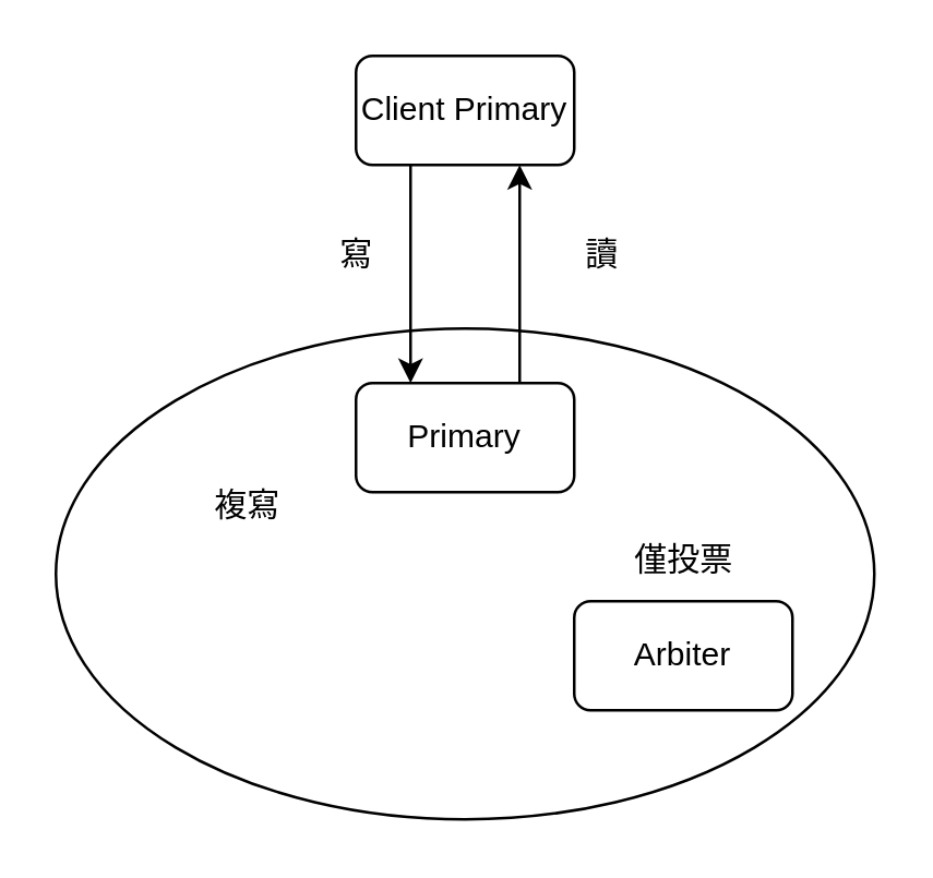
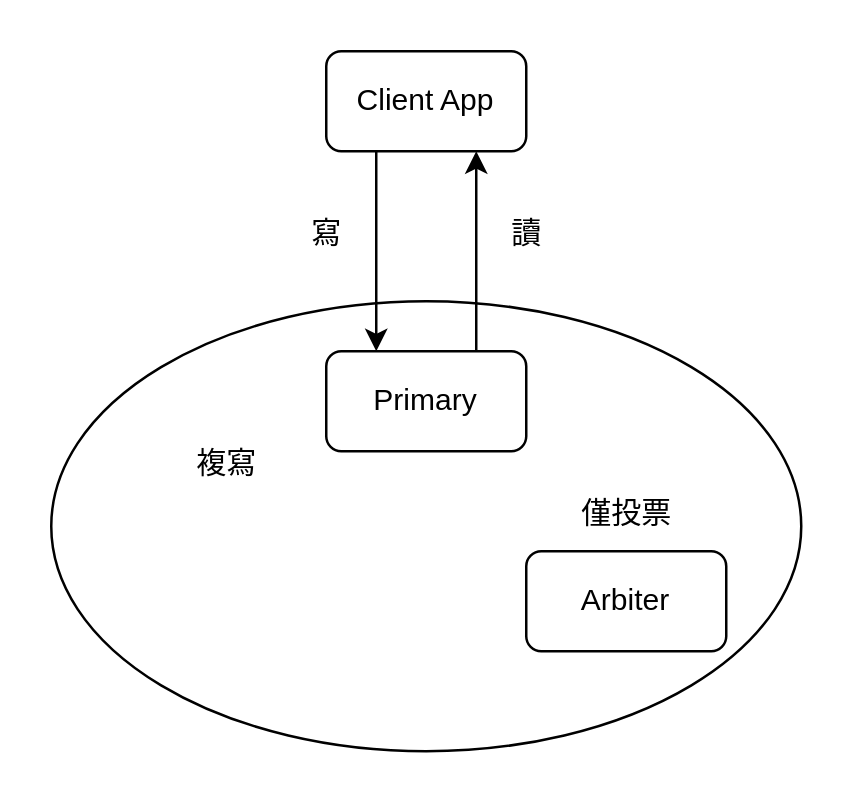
  <mxCell id="0" />
  <mxCell id="1" parent="0" />
  <mxCell id="2" value="" style="ellipse;whiteSpace=wrap;html=1;" vertex="1" parent="1"><mxGeometry x="20" y="120" width="300" height="180" as="geometry" /></mxCell>
  <mxCell id="3" style="edgeStyle=orthogonalEdgeStyle;rounded=0;orthogonalLoop=1;jettySize=auto;html=1;exitX=0.25;exitY=1;exitDx=0;exitDy=0;entryX=0.25;entryY=0;entryDx=0;entryDy=0;" edge="1" parent="1" source="4" target="6"><mxGeometry relative="1" as="geometry" /></mxCell>
- <mxCell id="4" value="Client Primary" style="rounded=1;whiteSpace=wrap;html=1;" vertex="1" parent="1"><mxGeometry x="130" y="20" width="80" height="40" as="geometry" /></mxCell>
+ <mxCell id="4" value="Client App" style="rounded=1;whiteSpace=wrap;html=1;" vertex="1" parent="1"><mxGeometry x="130" y="20" width="80" height="40" as="geometry" /></mxCell>
  <mxCell id="5" style="edgeStyle=orthogonalEdgeStyle;rounded=0;orthogonalLoop=1;jettySize=auto;html=1;exitX=0.75;exitY=0;exitDx=0;exitDy=0;entryX=0.75;entryY=1;entryDx=0;entryDy=0;" edge="1" parent="1" source="6" target="4"><mxGeometry relative="1" as="geometry" /></mxCell>
  <mxCell id="6" value="Primary" style="rounded=1;whiteSpace=wrap;html=1;" vertex="1" parent="1"><mxGeometry x="130" y="140" width="80" height="40" as="geometry" /></mxCell>
  <mxCell id="7" value="Arbiter" style="rounded=1;whiteSpace=wrap;html=1;" vertex="1" parent="1"><mxGeometry x="210" y="220" width="80" height="40" as="geometry" /></mxCell>
- <mxCell id="8" value="讀" style="text;html=1;align=center;verticalAlign=middle;resizable=0;points=[];autosize=1;strokeColor=none;fillColor=none;" vertex="1" parent="1"><mxGeometry x="200" y="78" width="40" height="30" as="geometry" /></mxCell>
+ <mxCell id="8" value="讀" style="text;html=1;align=center;verticalAlign=middle;resizable=0;points=[];autosize=1;strokeColor=none;fillColor=none;" vertex="1" parent="1"><mxGeometry x="190" y="78" width="40" height="30" as="geometry" /></mxCell>
  <mxCell id="9" value="寫" style="text;html=1;align=center;verticalAlign=middle;resizable=0;points=[];autosize=1;strokeColor=none;fillColor=none;" vertex="1" parent="1"><mxGeometry x="110" y="78" width="40" height="30" as="geometry" /></mxCell>
  <mxCell id="10" value="複寫" style="text;html=1;align=center;verticalAlign=middle;resizable=0;points=[];autosize=1;strokeColor=none;fillColor=none;" vertex="1" parent="1"><mxGeometry x="65" y="170" width="50" height="30" as="geometry" /></mxCell>
  <mxCell id="11" value="僅投票" style="text;html=1;align=center;verticalAlign=middle;resizable=0;points=[];autosize=1;strokeColor=none;fillColor=none;" vertex="1" parent="1"><mxGeometry x="220" y="190" width="60" height="30" as="geometry" /></mxCell>
